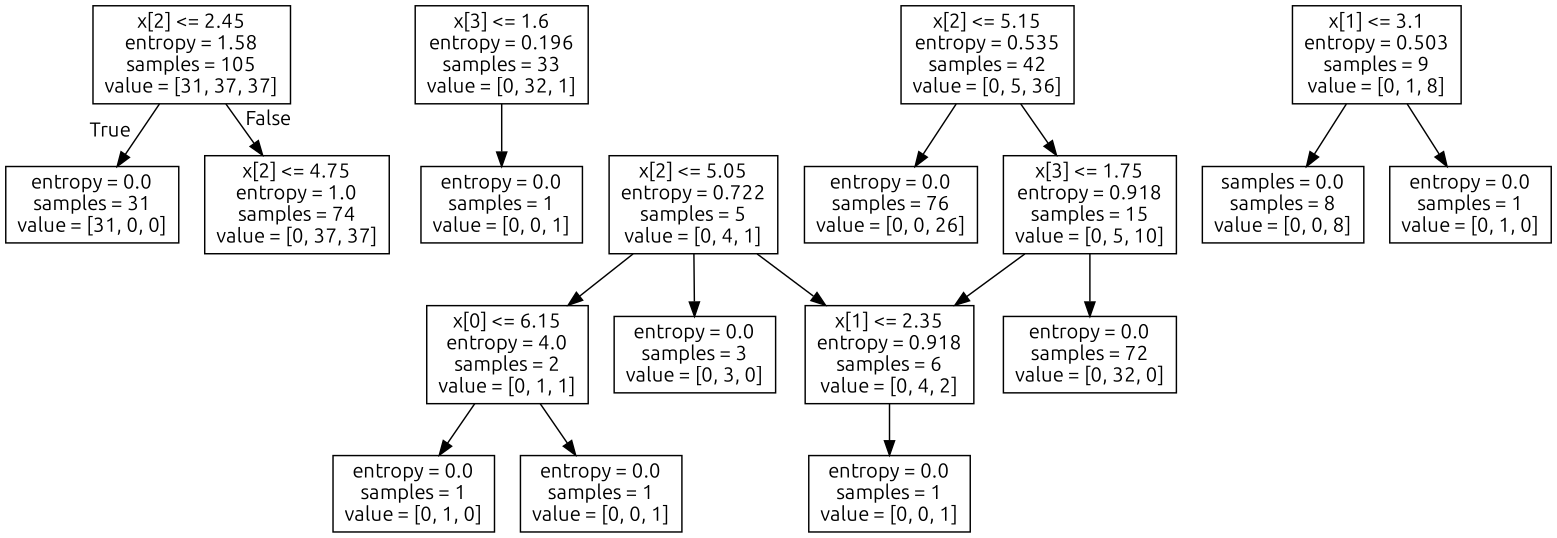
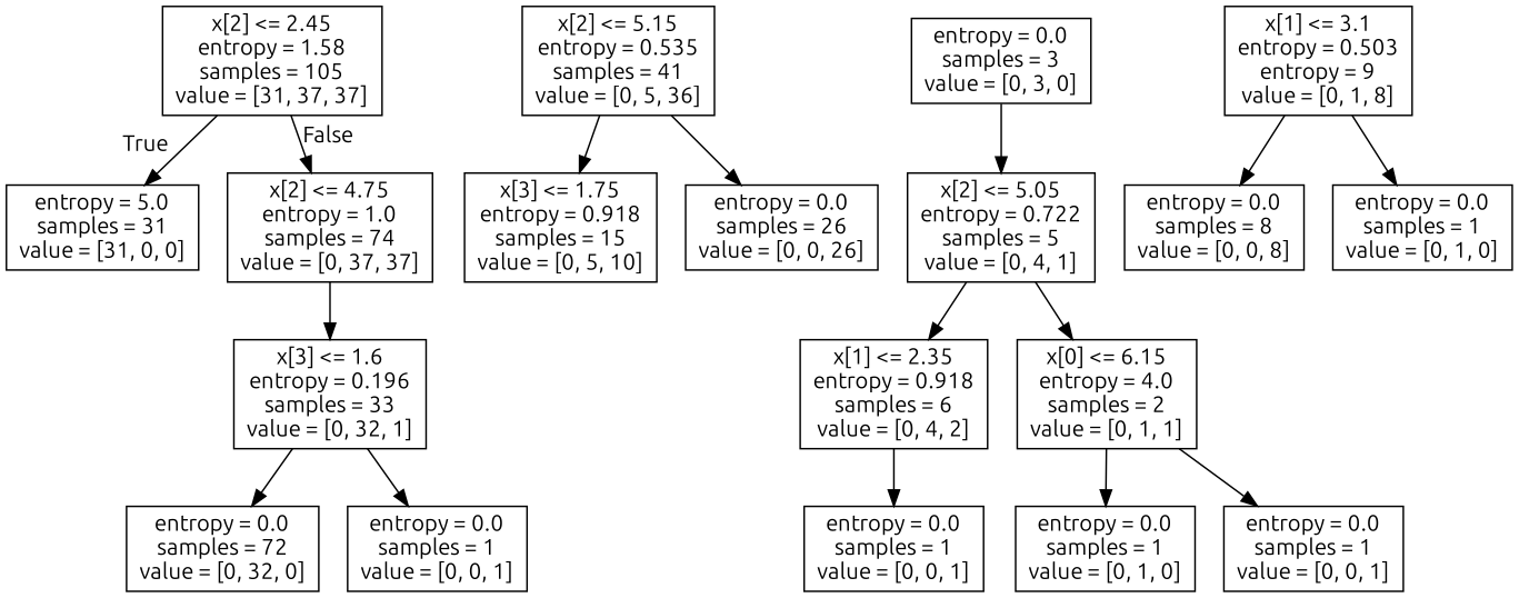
  digraph {
    fontname=Ubuntu
    node [fontname=Ubuntu shape=box]
    edge [fontname=Ubuntu]
    n1 [label="x[2] <= 2.45\nentropy = 1.58\nsamples = 105\nvalue = [31, 37, 37]"]
-   n2 [label="entropy = 0.0\nsamples = 31\nvalue = [31, 0, 0]"]
+   n2 [label="entropy = 5.0\nsamples = 31\nvalue = [31, 0, 0]"]
    n3 [label="x[2] <= 4.75\nentropy = 1.0\nsamples = 74\nvalue = [0, 37, 37]"]
    n4 [label="x[3] <= 1.6\nentropy = 0.196\nsamples = 33\nvalue = [0, 32, 1]"]
    n5 [label="entropy = 0.0\nsamples = 72\nvalue = [0, 32, 0]"]
    n6 [label="entropy = 0.0\nsamples = 1\nvalue = [0, 0, 1]"]
-   n7 [label="x[2] <= 5.15\nentropy = 0.535\nsamples = 42\nvalue = [0, 5, 36]"]
+   n7 [label="x[2] <= 5.15\nentropy = 0.535\nsamples = 41\nvalue = [0, 5, 36]"]
    n8 [label="x[3] <= 1.75\nentropy = 0.918\nsamples = 15\nvalue = [0, 5, 10]"]
-   n9 [label="entropy = 0.0\nsamples = 76\nvalue = [0, 0, 26]"]
+   n9 [label="entropy = 0.0\nsamples = 26\nvalue = [0, 0, 26]"]
    n10 [label="x[1] <= 2.35\nentropy = 0.918\nsamples = 6\nvalue = [0, 4, 2]"]
    n11 [label="entropy = 0.0\nsamples = 1\nvalue = [0, 0, 1]"]
-   n12 [label="x[1] <= 3.1\nentropy = 0.503\nsamples = 9\nvalue = [0, 1, 8]"]
-   n13 [label="samples = 0.0\nsamples = 8\nvalue = [0, 0, 8]"]
+   n12 [label="x[1] <= 3.1\nentropy = 0.503\nentropy = 9\nvalue = [0, 1, 8]"]
+   n13 [label="entropy = 0.0\nsamples = 8\nvalue = [0, 0, 8]"]
    n14 [label="entropy = 0.0\nsamples = 1\nvalue = [0, 1, 0]"]
    n15 [label="x[2] <= 5.05\nentropy = 0.722\nsamples = 5\nvalue = [0, 4, 1]"]
    n16 [label="entropy = 0.0\nsamples = 3\nvalue = [0, 3, 0]"]
    n17 [label="x[0] <= 6.15\nentropy = 4.0\nsamples = 2\nvalue = [0, 1, 1]"]
    n18 [label="entropy = 0.0\nsamples = 1\nvalue = [0, 1, 0]"]
    n19 [label="entropy = 0.0\nsamples = 1\nvalue = [0, 0, 1]"]
    n1 -> n2 [headlabel=True labelangle=45 labeldistance=2.5]
    n1 -> n3 [headlabel=False labelangle=-45 labeldistance=2.5]
-   n8 -> n5
+   n3 -> n4
+   n4 -> n5
    n4 -> n6
    n7 -> n8
    n7 -> n9
-   n8 -> n10
    n10 -> n11
    n12 -> n13
    n12 -> n14
    n15 -> n10
-   n15 -> n16
+   n16 -> n15
    n15 -> n17
    n17 -> n18
    n17 -> n19
  }
